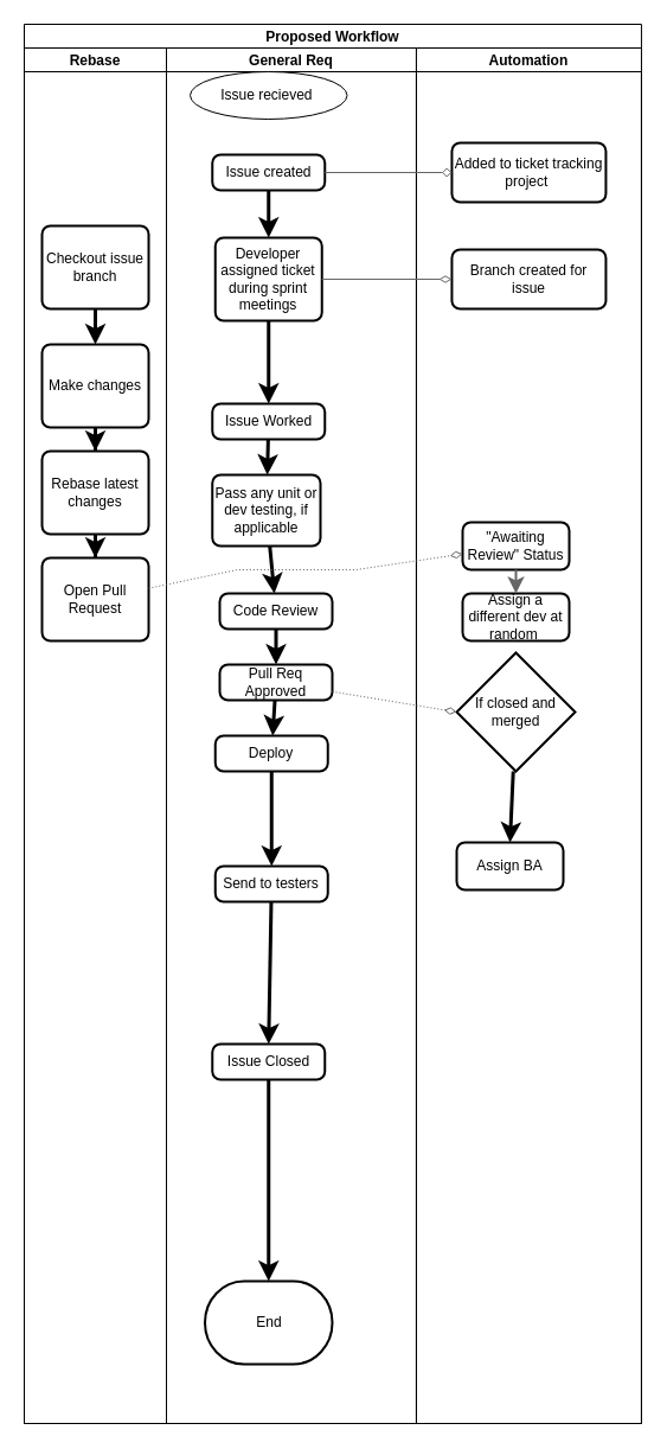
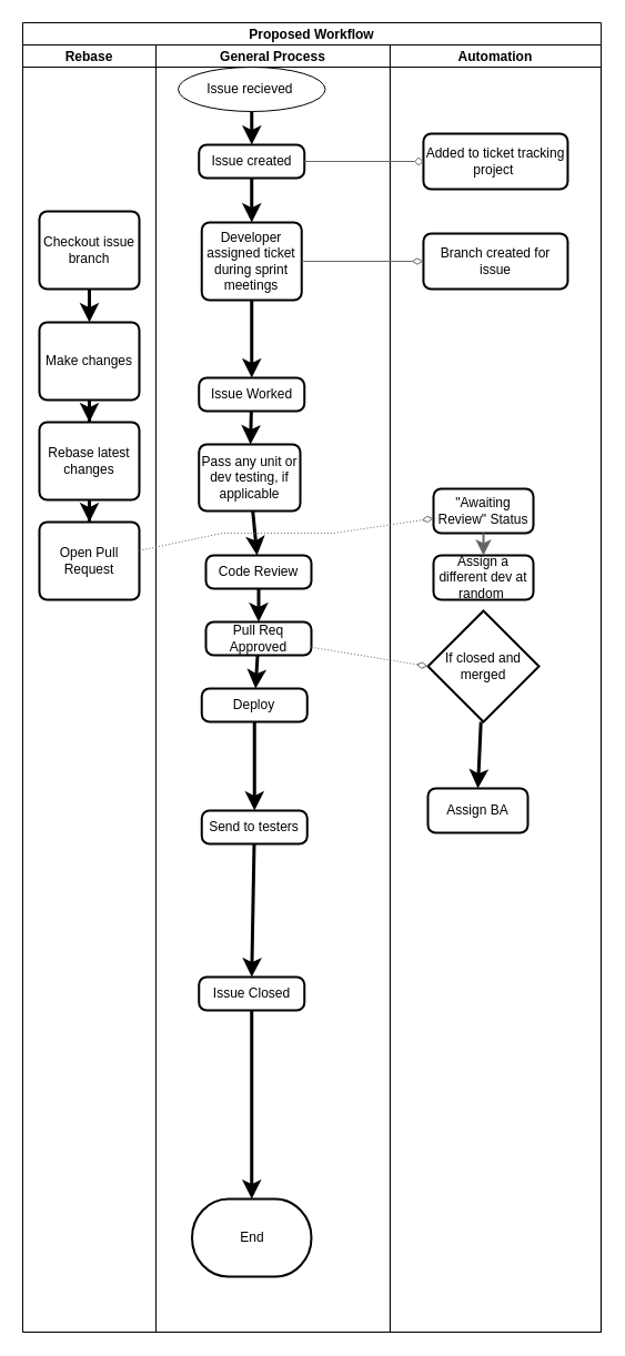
  <mxCell id="0" />
  <mxCell id="1" parent="0" />
  <mxCell id="2" value="Proposed Workflow" style="swimlane;childLayout=stackLayout;resizeParent=1;resizeParentMax=0;startSize=20;" parent="1" vertex="1"><mxGeometry x="20" y="20" width="520.94" height="1180" as="geometry" /></mxCell>
  <mxCell id="3" value="Rebase" style="swimlane;startSize=20;strokeColor=#000000;" parent="2" vertex="1"><mxGeometry y="20" width="120" height="1160" as="geometry" /></mxCell>
  <mxCell id="4" style="edgeStyle=orthogonalEdgeStyle;rounded=0;orthogonalLoop=1;jettySize=auto;html=1;strokeColor=#000000;strokeWidth=3;endArrow=classic;endFill=1;endSize=8;" parent="3" source="5" target="7" edge="1"><mxGeometry relative="1" as="geometry" /></mxCell>
  <mxCell id="5" value="Checkout issue branch" style="rounded=1;whiteSpace=wrap;html=1;absoluteArcSize=1;arcSize=14;strokeWidth=2;" parent="3" vertex="1"><mxGeometry x="15" y="150" width="90" height="70" as="geometry" /></mxCell>
  <mxCell id="6" value="" style="edgeStyle=orthogonalEdgeStyle;rounded=0;orthogonalLoop=1;jettySize=auto;html=1;strokeColor=#000000;strokeWidth=3;endArrow=classic;endFill=1;endSize=8;" parent="3" source="7" target="9" edge="1"><mxGeometry relative="1" as="geometry" /></mxCell>
  <mxCell id="7" value="Make changes" style="rounded=1;whiteSpace=wrap;html=1;absoluteArcSize=1;arcSize=14;strokeWidth=2;" parent="3" vertex="1"><mxGeometry x="15" y="250" width="90" height="70" as="geometry" /></mxCell>
  <mxCell id="8" value="" style="edgeStyle=orthogonalEdgeStyle;rounded=0;orthogonalLoop=1;jettySize=auto;html=1;strokeColor=#000000;strokeWidth=3;endArrow=classic;endFill=1;endSize=8;" parent="3" source="9" target="10" edge="1"><mxGeometry relative="1" as="geometry" /></mxCell>
  <mxCell id="9" value="Rebase latest changes" style="rounded=1;whiteSpace=wrap;html=1;absoluteArcSize=1;arcSize=14;strokeWidth=2;" parent="3" vertex="1"><mxGeometry x="15" y="340" width="90" height="70" as="geometry" /></mxCell>
  <mxCell id="10" value="Open Pull Request" style="rounded=1;whiteSpace=wrap;html=1;absoluteArcSize=1;arcSize=14;strokeWidth=2;" parent="3" vertex="1"><mxGeometry x="15" y="430" width="90" height="70" as="geometry" /></mxCell>
- <mxCell id="11" value="General Req" style="swimlane;startSize=20;glass=0;strokeWidth=1;strokeColor=#000000;" parent="2" vertex="1"><mxGeometry x="120" y="20" width="210.94" height="1160" as="geometry" /></mxCell>
+ <mxCell id="11" value="General Process" style="swimlane;startSize=20;glass=0;strokeWidth=1;strokeColor=#000000;" parent="2" vertex="1"><mxGeometry x="120" y="20" width="210.94" height="1160" as="geometry" /></mxCell>
+ <mxCell id="12" style="edgeStyle=orthogonalEdgeStyle;rounded=0;orthogonalLoop=1;jettySize=auto;html=1;entryX=0.5;entryY=0;entryDx=0;entryDy=0;endArrow=classic;endFill=1;endSize=8;strokeWidth=3;strokeColor=#000000;" parent="11" source="13" target="15" edge="1"><mxGeometry relative="1" as="geometry" /></mxCell>
  <mxCell id="13" value="Issue recieved&amp;nbsp;" style="ellipse;whiteSpace=wrap;html=1;" parent="11" vertex="1"><mxGeometry x="20" y="20" width="132.5" height="40" as="geometry" /></mxCell>
  <mxCell id="14" style="edgeStyle=orthogonalEdgeStyle;rounded=0;orthogonalLoop=1;jettySize=auto;html=1;strokeWidth=3;endArrow=classic;endFill=1;endSize=8;strokeColor=#000000;" parent="11" source="15" target="17" edge="1"><mxGeometry relative="1" as="geometry" /></mxCell>
  <mxCell id="15" value="Issue created" style="rounded=1;whiteSpace=wrap;html=1;absoluteArcSize=1;arcSize=14;strokeWidth=2;" parent="11" vertex="1"><mxGeometry x="38.75" y="90" width="95" height="30" as="geometry" /></mxCell>
  <mxCell id="16" style="edgeStyle=orthogonalEdgeStyle;rounded=0;orthogonalLoop=1;jettySize=auto;html=1;exitX=0.5;exitY=1;exitDx=0;exitDy=0;entryX=0.5;entryY=0;entryDx=0;entryDy=0;strokeWidth=3;endArrow=classic;endFill=1;endSize=8;strokeColor=#000000;" parent="11" source="17" target="19" edge="1"><mxGeometry relative="1" as="geometry" /></mxCell>
  <mxCell id="17" value="Developer assigned ticket during sprint meetings" style="rounded=1;whiteSpace=wrap;html=1;absoluteArcSize=1;arcSize=14;strokeWidth=2;" parent="11" vertex="1"><mxGeometry x="41.25" y="160" width="90" height="70" as="geometry" /></mxCell>
  <mxCell id="18" value="" style="edgeStyle=none;rounded=0;orthogonalLoop=1;jettySize=auto;html=1;strokeColor=#000000;strokeWidth=3;endArrow=classic;endFill=1;endSize=8;" parent="11" source="19" target="32" edge="1"><mxGeometry relative="1" as="geometry" /></mxCell>
  <mxCell id="19" value="Issue Worked" style="rounded=1;whiteSpace=wrap;html=1;absoluteArcSize=1;arcSize=14;strokeWidth=2;" parent="11" vertex="1"><mxGeometry x="38.75" y="300" width="95" height="30" as="geometry" /></mxCell>
  <mxCell id="20" value="Deploy" style="rounded=1;whiteSpace=wrap;html=1;absoluteArcSize=1;arcSize=14;strokeWidth=2;" parent="11" vertex="1"><mxGeometry x="41.25" y="580" width="95" height="30" as="geometry" /></mxCell>
  <mxCell id="21" style="edgeStyle=orthogonalEdgeStyle;rounded=0;orthogonalLoop=1;jettySize=auto;html=1;entryX=0.5;entryY=0;entryDx=0;entryDy=0;entryPerimeter=0;strokeWidth=3;endArrow=classic;endFill=1;endSize=8;strokeColor=#000000;" parent="11" source="22" target="23" edge="1"><mxGeometry relative="1" as="geometry" /></mxCell>
  <mxCell id="22" value="Issue Closed" style="rounded=1;whiteSpace=wrap;html=1;absoluteArcSize=1;arcSize=14;strokeWidth=2;" parent="11" vertex="1"><mxGeometry x="38.75" y="840" width="95" height="30" as="geometry" /></mxCell>
  <mxCell id="23" value="End" style="strokeWidth=2;html=1;shape=mxgraph.flowchart.terminator;whiteSpace=wrap;glass=0;" parent="11" vertex="1"><mxGeometry x="32.5" y="1040" width="107.5" height="70" as="geometry" /></mxCell>
  <mxCell id="24" value="Code Review" style="rounded=1;whiteSpace=wrap;html=1;absoluteArcSize=1;arcSize=14;strokeWidth=2;" parent="11" vertex="1"><mxGeometry x="45" y="460" width="95" height="30" as="geometry" /></mxCell>
  <mxCell id="25" value="" style="edgeStyle=none;rounded=0;orthogonalLoop=1;jettySize=auto;html=1;strokeColor=#000000;strokeWidth=3;endArrow=classic;endFill=1;endSize=8;entryX=0.5;entryY=0;entryDx=0;entryDy=0;" parent="11" source="26" target="22" edge="1"><mxGeometry relative="1" as="geometry"><mxPoint x="88.75" y="800" as="targetPoint" /></mxGeometry></mxCell>
  <mxCell id="26" value="Send to testers" style="rounded=1;whiteSpace=wrap;html=1;absoluteArcSize=1;arcSize=14;strokeWidth=2;" parent="11" vertex="1"><mxGeometry x="41.25" y="690" width="95" height="30" as="geometry" /></mxCell>
  <mxCell id="27" value="" style="edgeStyle=none;rounded=0;orthogonalLoop=1;jettySize=auto;html=1;strokeColor=#000000;strokeWidth=3;endArrow=classic;endFill=1;endSize=8;" parent="11" source="20" target="26" edge="1"><mxGeometry relative="1" as="geometry" /></mxCell>
  <mxCell id="28" style="edgeStyle=none;rounded=0;orthogonalLoop=1;jettySize=auto;html=1;strokeColor=#000000;strokeWidth=3;endArrow=classic;endFill=1;endSize=8;" parent="11" source="29" target="20" edge="1"><mxGeometry relative="1" as="geometry" /></mxCell>
  <mxCell id="29" value="Pull Req Approved" style="rounded=1;whiteSpace=wrap;html=1;absoluteArcSize=1;arcSize=14;strokeWidth=2;" parent="11" vertex="1"><mxGeometry x="45" y="520" width="95" height="30" as="geometry" /></mxCell>
  <mxCell id="30" value="" style="edgeStyle=none;rounded=0;orthogonalLoop=1;jettySize=auto;html=1;strokeColor=#000000;strokeWidth=3;endArrow=classic;endFill=1;endSize=8;" parent="11" source="24" target="29" edge="1"><mxGeometry relative="1" as="geometry" /></mxCell>
  <mxCell id="31" style="edgeStyle=none;rounded=0;orthogonalLoop=1;jettySize=auto;html=1;strokeColor=#000000;strokeWidth=3;endArrow=classic;endFill=1;endSize=8;" parent="11" source="32" target="24" edge="1"><mxGeometry relative="1" as="geometry" /></mxCell>
  <mxCell id="32" value="Pass any unit or dev testing, if applicable" style="rounded=1;whiteSpace=wrap;html=1;absoluteArcSize=1;arcSize=14;strokeWidth=2;" parent="11" vertex="1"><mxGeometry x="38.75" y="360" width="91.25" height="60" as="geometry" /></mxCell>
  <mxCell id="33" value="Automation" style="swimlane;startSize=20;strokeColor=#000000;" parent="2" vertex="1"><mxGeometry x="330.94" y="20" width="190" height="1160" as="geometry"><mxRectangle x="330.94" y="20" width="40" height="1160" as="alternateBounds" /></mxGeometry></mxCell>
  <mxCell id="34" value="Added to ticket tracking project&amp;nbsp;" style="rounded=1;whiteSpace=wrap;html=1;absoluteArcSize=1;arcSize=14;strokeWidth=2;" parent="33" vertex="1"><mxGeometry x="30" y="80" width="130" height="50" as="geometry" /></mxCell>
  <mxCell id="35" value="Branch created for issue" style="rounded=1;whiteSpace=wrap;html=1;absoluteArcSize=1;arcSize=14;strokeWidth=2;" parent="33" vertex="1"><mxGeometry x="30" y="170" width="130" height="50" as="geometry" /></mxCell>
  <mxCell id="36" value="&quot;Awaiting Review&quot; Status" style="rounded=1;whiteSpace=wrap;html=1;absoluteArcSize=1;arcSize=14;strokeWidth=2;shadow=0;glass=0;sketch=0;strokeColor=#000000;" parent="33" vertex="1"><mxGeometry x="39.06" y="400" width="90" height="40" as="geometry" /></mxCell>
  <mxCell id="37" value="Assign a different dev at random&amp;nbsp;" style="rounded=1;whiteSpace=wrap;html=1;absoluteArcSize=1;arcSize=14;strokeWidth=2;shadow=0;glass=0;sketch=0;strokeColor=#000000;" parent="33" vertex="1"><mxGeometry x="39.06" y="460" width="90" height="40" as="geometry" /></mxCell>
  <mxCell id="38" value="" style="edgeStyle=none;rounded=0;orthogonalLoop=1;jettySize=auto;html=1;strokeColor=#666666;strokeWidth=2;endArrow=classic;endFill=1;endSize=8;" parent="33" source="36" target="37" edge="1"><mxGeometry relative="1" as="geometry" /></mxCell>
  <mxCell id="39" value="Assign BA" style="rounded=1;whiteSpace=wrap;html=1;absoluteArcSize=1;arcSize=14;strokeWidth=2;shadow=0;glass=0;sketch=0;strokeColor=#000000;" parent="33" vertex="1"><mxGeometry x="34.06" y="670" width="90" height="40" as="geometry" /></mxCell>
  <mxCell id="40" style="edgeStyle=none;rounded=0;orthogonalLoop=1;jettySize=auto;html=1;entryX=0.5;entryY=0;entryDx=0;entryDy=0;strokeColor=#000000;strokeWidth=3;endArrow=classic;endFill=1;endSize=8;" parent="33" source="41" target="39" edge="1"><mxGeometry relative="1" as="geometry" /></mxCell>
  <mxCell id="41" value="If closed and merged" style="strokeWidth=2;html=1;shape=mxgraph.flowchart.decision;whiteSpace=wrap;shadow=0;glass=0;sketch=0;strokeColor=#000000;" parent="33" vertex="1"><mxGeometry x="34.06" y="510" width="100" height="100" as="geometry" /></mxCell>
  <mxCell id="42" style="edgeStyle=orthogonalEdgeStyle;rounded=0;orthogonalLoop=1;jettySize=auto;html=1;entryX=0;entryY=0.5;entryDx=0;entryDy=0;endArrow=diamond;endFill=0;strokeColor=#666666;" parent="2" source="15" target="34" edge="1"><mxGeometry relative="1" as="geometry" /></mxCell>
  <mxCell id="43" value="" style="edgeStyle=orthogonalEdgeStyle;rounded=0;orthogonalLoop=1;jettySize=auto;html=1;strokeColor=#666666;strokeWidth=1;endArrow=diamondThin;endFill=0;endSize=8;entryX=0;entryY=0.5;entryDx=0;entryDy=0;" parent="2" source="17" target="35" edge="1"><mxGeometry relative="1" as="geometry"><mxPoint x="310" y="275" as="targetPoint" /></mxGeometry></mxCell>
  <mxCell id="44" style="edgeStyle=none;rounded=0;orthogonalLoop=1;jettySize=auto;html=1;dashed=1;dashPattern=1 2;strokeColor=#666666;strokeWidth=1;endArrow=diamondThin;endFill=0;endSize=8;" parent="2" source="10" target="36" edge="1"><mxGeometry relative="1" as="geometry"><Array as="points"><mxPoint x="180" y="460" /><mxPoint x="280" y="460" /></Array></mxGeometry></mxCell>
  <mxCell id="45" value="" style="edgeStyle=none;rounded=0;orthogonalLoop=1;jettySize=auto;html=1;strokeColor=#666666;strokeWidth=1;endArrow=diamondThin;endFill=0;endSize=8;dashed=1;dashPattern=1 2;entryX=0;entryY=0.5;entryDx=0;entryDy=0;entryPerimeter=0;" parent="2" source="29" target="41" edge="1"><mxGeometry relative="1" as="geometry"><mxPoint x="367.5" y="555" as="targetPoint" /></mxGeometry></mxCell>
